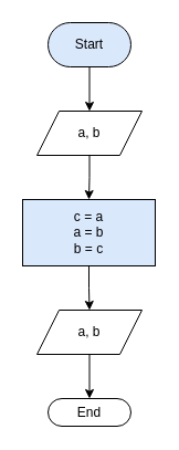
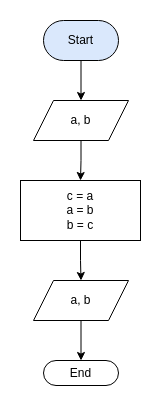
  <mxCell id="0" />
  <mxCell id="1" parent="0" />
  <mxCell id="2" value="" style="edgeStyle=orthogonalEdgeStyle;rounded=0;orthogonalLoop=1;jettySize=auto;html=1;" edge="1" parent="1" source="3" target="6"><mxGeometry relative="1" as="geometry" /></mxCell>
  <mxCell id="3" value="Start" style="rounded=1;whiteSpace=wrap;html=1;arcSize=50;fillColor=#dae8fc;" vertex="1" parent="1"><mxGeometry x="43" y="20" width="75" height="40" as="geometry" /></mxCell>
  <mxCell id="4" value="End" style="rounded=1;whiteSpace=wrap;html=1;arcSize=50;" vertex="1" parent="1"><mxGeometry x="43" y="360" width="75" height="25" as="geometry" /></mxCell>
  <mxCell id="5" value="" style="edgeStyle=orthogonalEdgeStyle;rounded=0;orthogonalLoop=1;jettySize=auto;html=1;" edge="1" parent="1" source="6" target="8"><mxGeometry relative="1" as="geometry" /></mxCell>
  <mxCell id="6" value="a, b" style="shape=parallelogram;perimeter=parallelogramPerimeter;whiteSpace=wrap;html=1;fixedSize=1;" vertex="1" parent="1"><mxGeometry x="33" y="100" width="95" height="40" as="geometry" /></mxCell>
  <mxCell id="7" value="" style="edgeStyle=orthogonalEdgeStyle;rounded=0;orthogonalLoop=1;jettySize=auto;html=1;" edge="1" parent="1" source="8" target="10"><mxGeometry relative="1" as="geometry" /></mxCell>
- <mxCell id="8" value="&lt;div&gt;c = a&lt;/div&gt;&lt;div&gt;a = b&lt;/div&gt;&lt;div&gt;b = c&lt;br&gt;&lt;/div&gt;" style="rounded=0;whiteSpace=wrap;html=1;fillColor=#dae8fc;" vertex="1" parent="1"><mxGeometry x="20" y="180" width="120" height="60" as="geometry" /></mxCell>
+ <mxCell id="8" value="&lt;div&gt;c = a&lt;/div&gt;&lt;div&gt;a = b&lt;/div&gt;&lt;div&gt;b = c&lt;br&gt;&lt;/div&gt;" style="rounded=0;whiteSpace=wrap;html=1;" vertex="1" parent="1"><mxGeometry x="20" y="180" width="120" height="60" as="geometry" /></mxCell>
  <mxCell id="9" value="" style="edgeStyle=orthogonalEdgeStyle;rounded=0;orthogonalLoop=1;jettySize=auto;html=1;" edge="1" parent="1" source="10" target="4"><mxGeometry relative="1" as="geometry" /></mxCell>
  <mxCell id="10" value="a, b" style="shape=parallelogram;perimeter=parallelogramPerimeter;whiteSpace=wrap;html=1;fixedSize=1;" vertex="1" parent="1"><mxGeometry x="33" y="280" width="95" height="40" as="geometry" /></mxCell>
